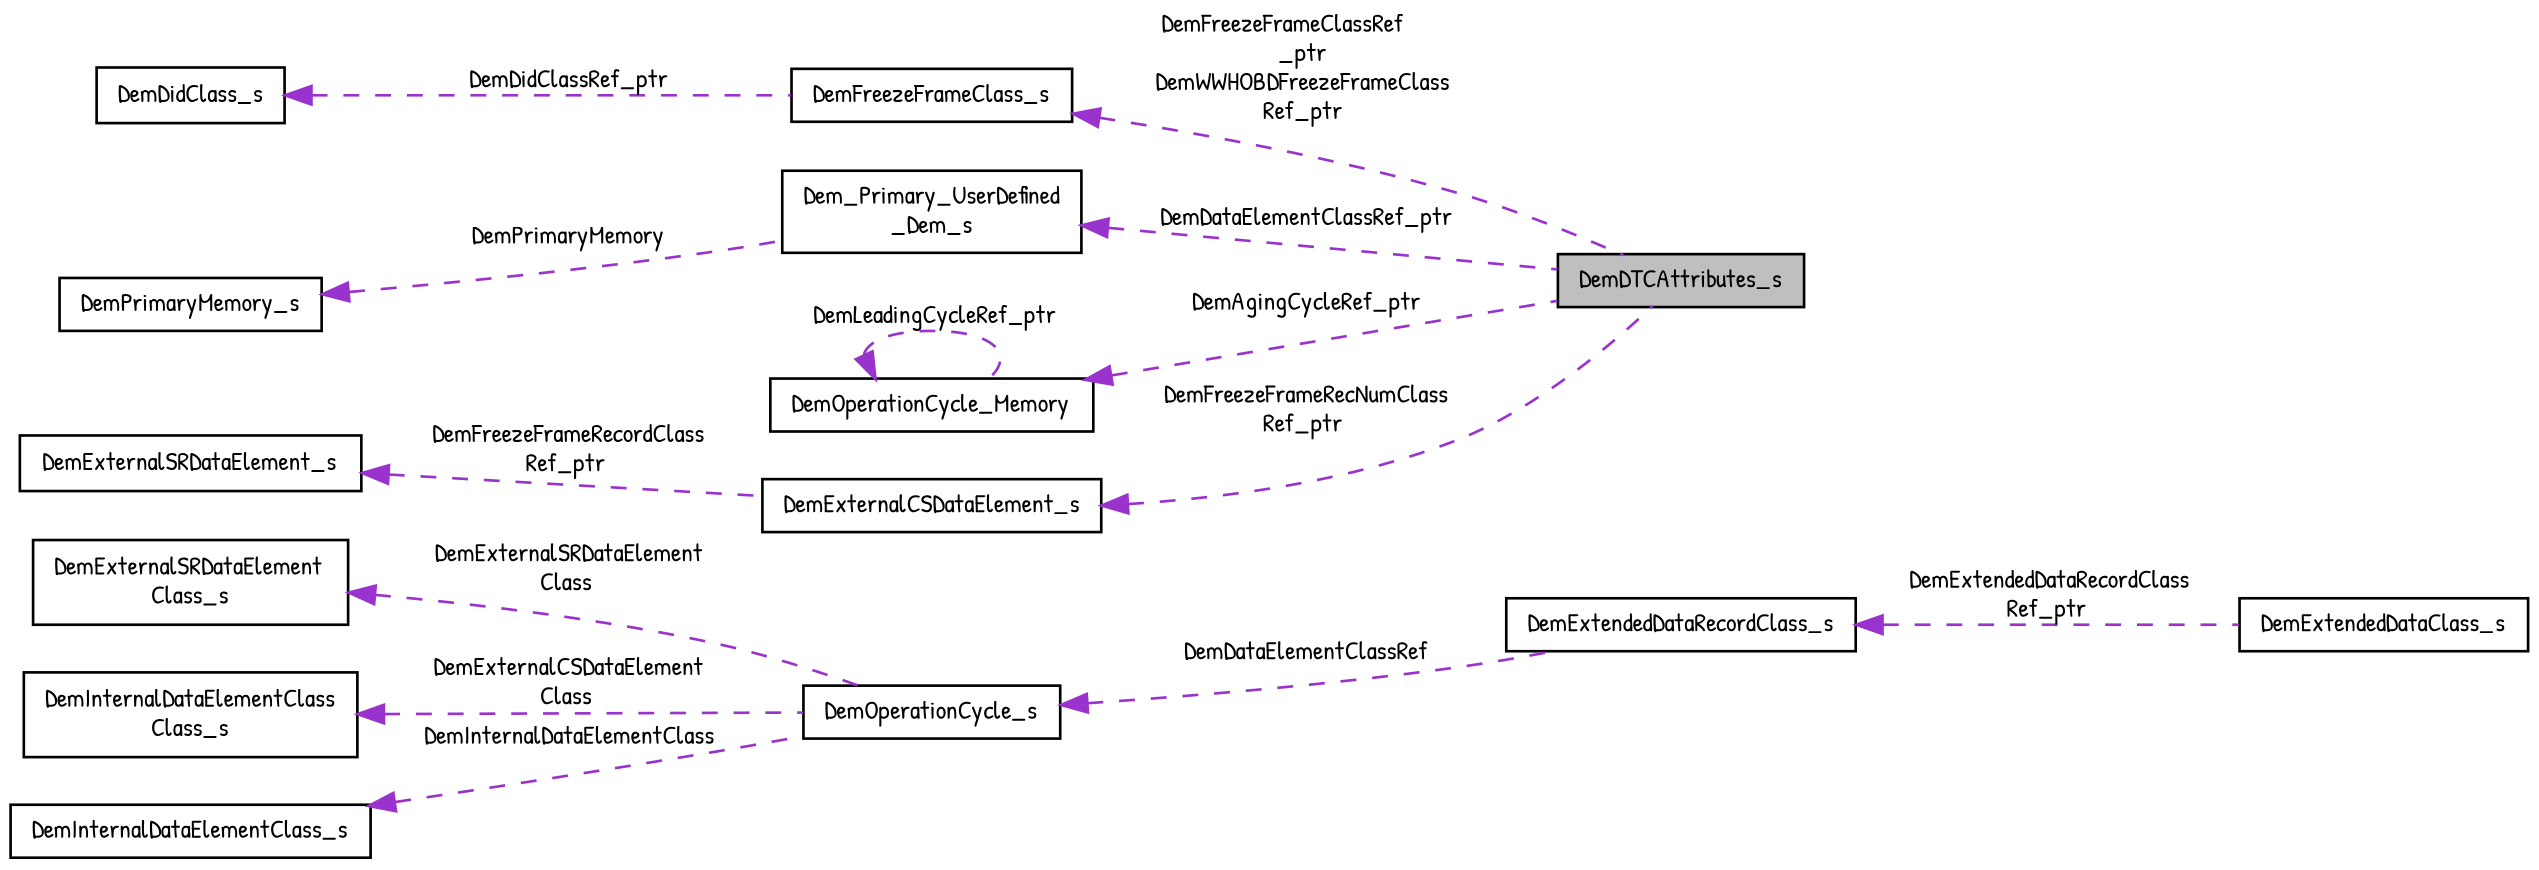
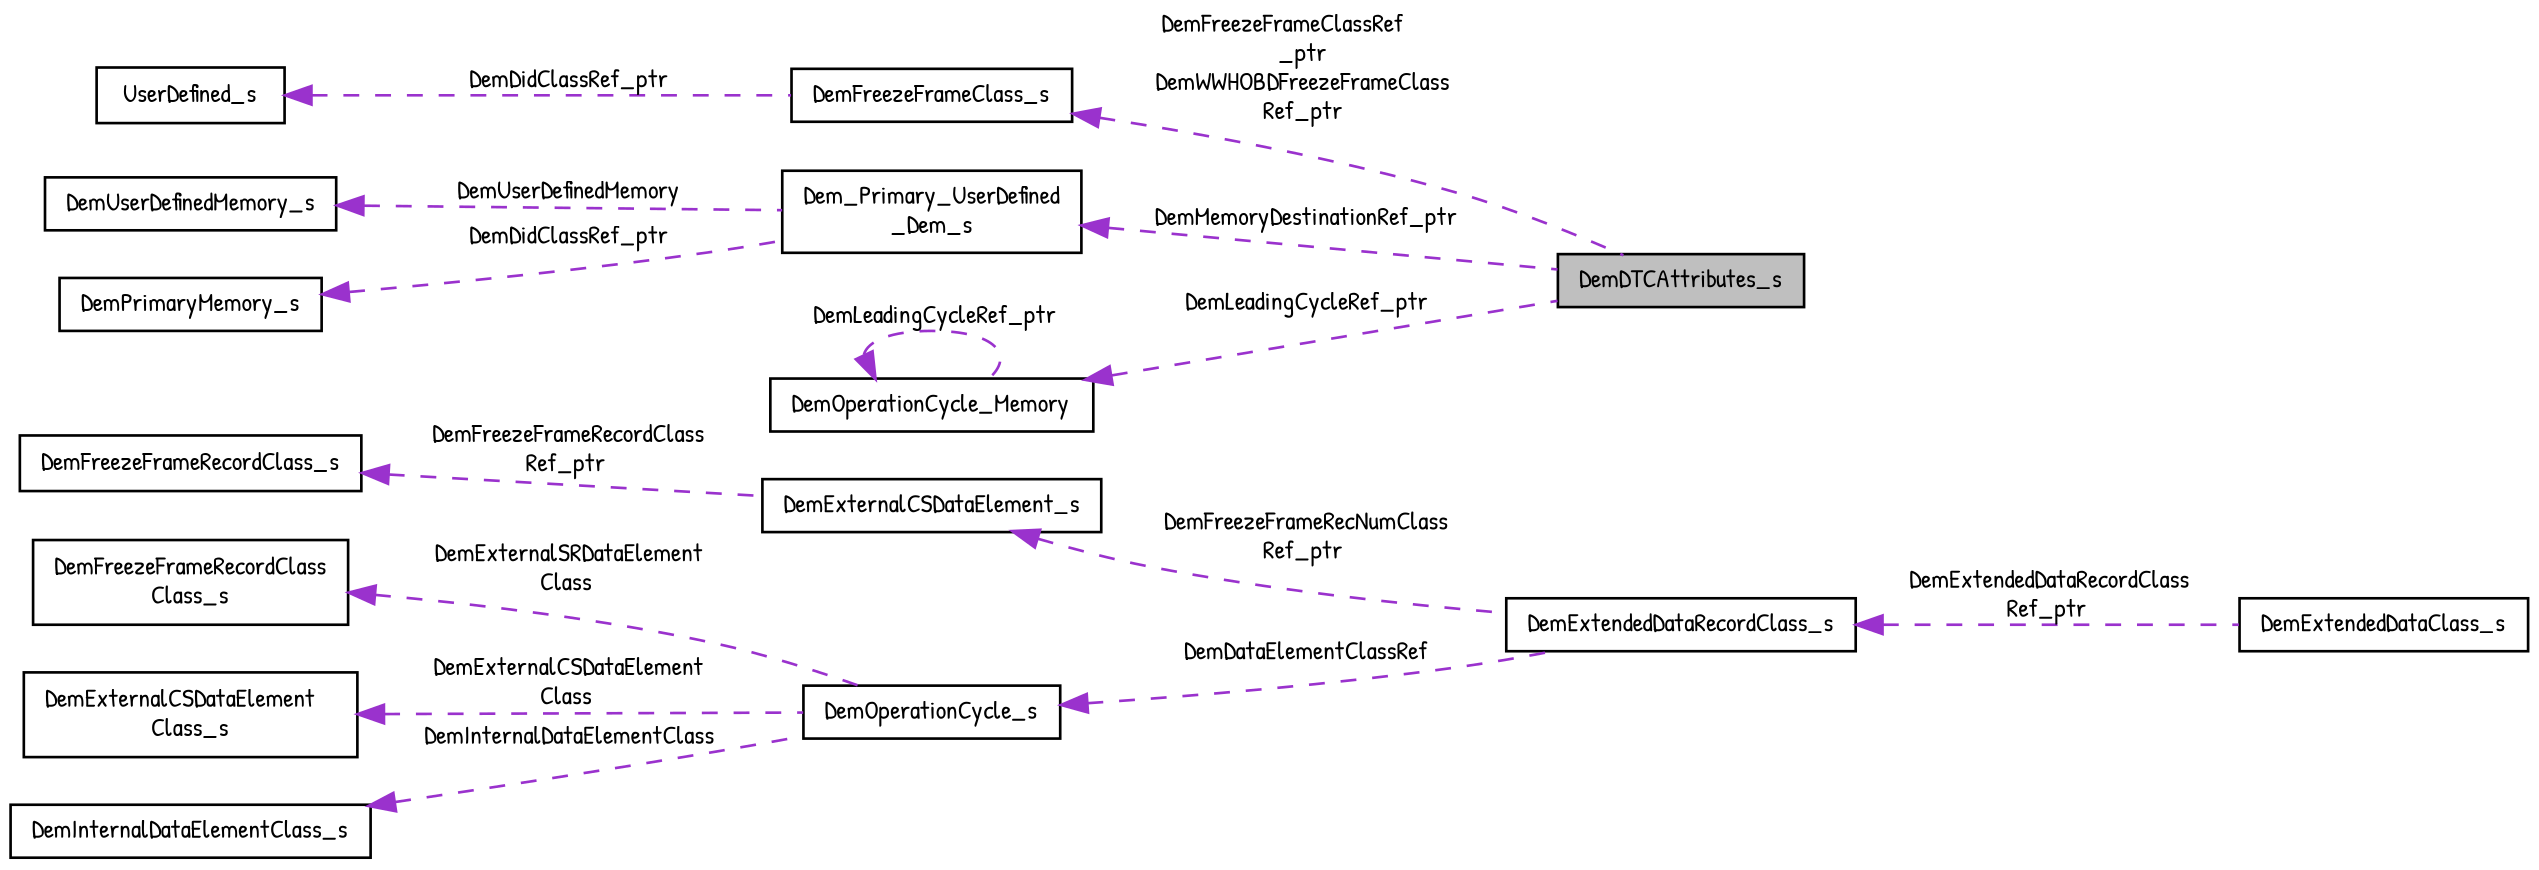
  digraph {
    fontname="Patrick Hand"
    rankdir=LR
    node [color=black fillcolor=white fontname="Patrick Hand" fontsize=10 shape=record style=filled]
    edge [color=darkorchid3 dir=back fontname="Patrick Hand" fontsize=10 labelfontname=Helvetica labelfontsize=10 style=dashed]
    n1 [fillcolor=grey75 fontcolor=black height=0.2 label=DemDTCAttributes_s width=0.4]
    n2 [height=0.2 label=DemFreezeFrameClass_s width=0.4]
-   n3 [height=0.2 label=DemDidClass_s width=0.4]
+   n3 [height=0.2 label=UserDefined_s width=0.4]
    n4 [height=0.2 label="Dem_Primary_UserDefined\l_Dem_s" width=0.4]
    n5 [height=0.2 label=DemPrimaryMemory_s width=0.4]
+   n6 [height=0.2 label=DemUserDefinedMemory_s width=0.4]
    n7 [height=0.2 label=DemExternalCSDataElement_s width=0.4]
-   n8 [height=0.2 label=DemExternalSRDataElement_s width=0.4]
+   n8 [height=0.2 label=DemFreezeFrameRecordClass_s width=0.4]
    n9 [height=0.2 label=DemExtendedDataClass_s width=0.4]
    n10 [height=0.2 label=DemExtendedDataRecordClass_s width=0.4]
    n11 [height=0.2 label=DemOperationCycle_s width=0.4]
-   n12 [height=0.2 label="DemExternalSRDataElement\lClass_s" width=0.4]
-   n13 [height=0.2 label="DemInternalDataElementClass\lClass_s" width=0.4]
+   n12 [height=0.2 label="DemFreezeFrameRecordClass\lClass_s" width=0.4]
+   n13 [height=0.2 label="DemExternalCSDataElement\lClass_s" width=0.4]
    n14 [height=0.2 label=DemInternalDataElementClass_s width=0.4]
    n15 [height=0.2 label=DemOperationCycle_Memory width=0.4]
    n2 -> n1 [label=" DemFreezeFrameClassRef\l_ptr\nDemWWHOBDFreezeFrameClass\lRef_ptr"]
    n3 -> n2 [label=" DemDidClassRef_ptr"]
-   n4 -> n1 [label=" DemDataElementClassRef_ptr"]
-   n5 -> n4 [label=" DemPrimaryMemory"]
-   n7 -> n1 [label=" DemFreezeFrameRecNumClass\lRef_ptr"]
+   n4 -> n1 [label=" DemMemoryDestinationRef_ptr"]
+   n5 -> n4 [label=" DemDidClassRef_ptr"]
+   n6 -> n4 [label=" DemUserDefinedMemory"]
+   n7 -> n10 [label=" DemFreezeFrameRecNumClass\lRef_ptr"]
    n8 -> n7 [label=" DemFreezeFrameRecordClass\lRef_ptr"]
    n10 -> n9 [label=" DemExtendedDataRecordClass\lRef_ptr"]
    n11 -> n10 [label=" DemDataElementClassRef"]
    n12 -> n11 [label=" DemExternalSRDataElement\lClass"]
    n13 -> n11 [label=" DemExternalCSDataElement\lClass"]
    n14 -> n11 [label=" DemInternalDataElementClass"]
-   n15 -> n1 [label=" DemAgingCycleRef_ptr"]
+   n15 -> n1 [label=" DemLeadingCycleRef_ptr"]
    n15 -> n15 [label=" DemLeadingCycleRef_ptr"]
  }
